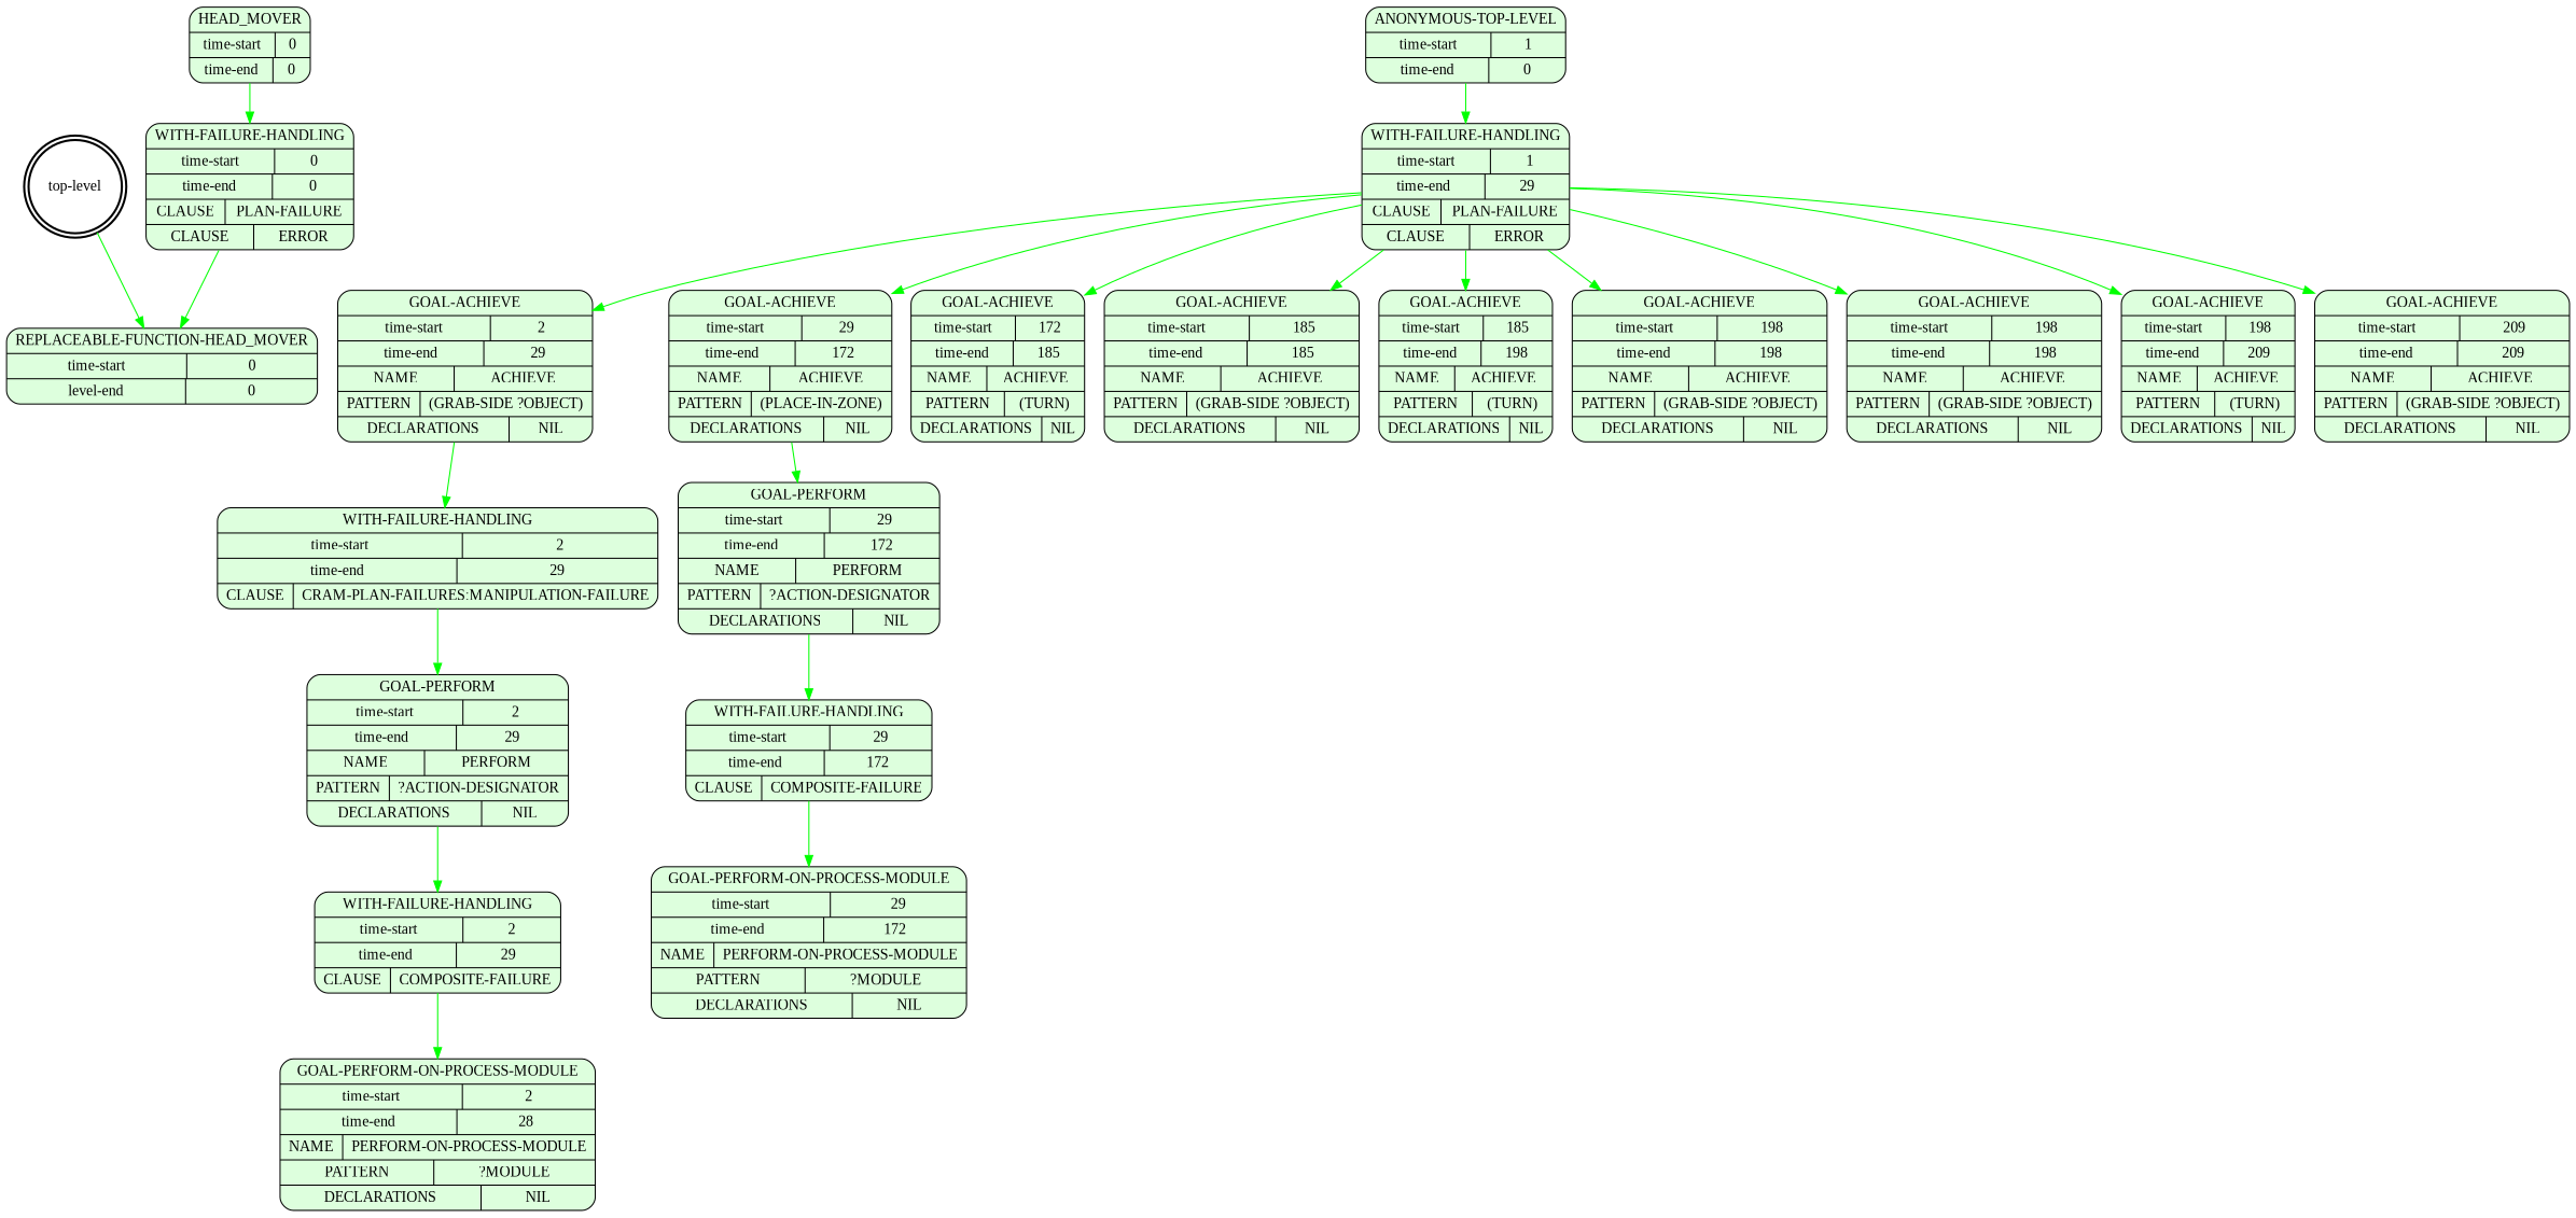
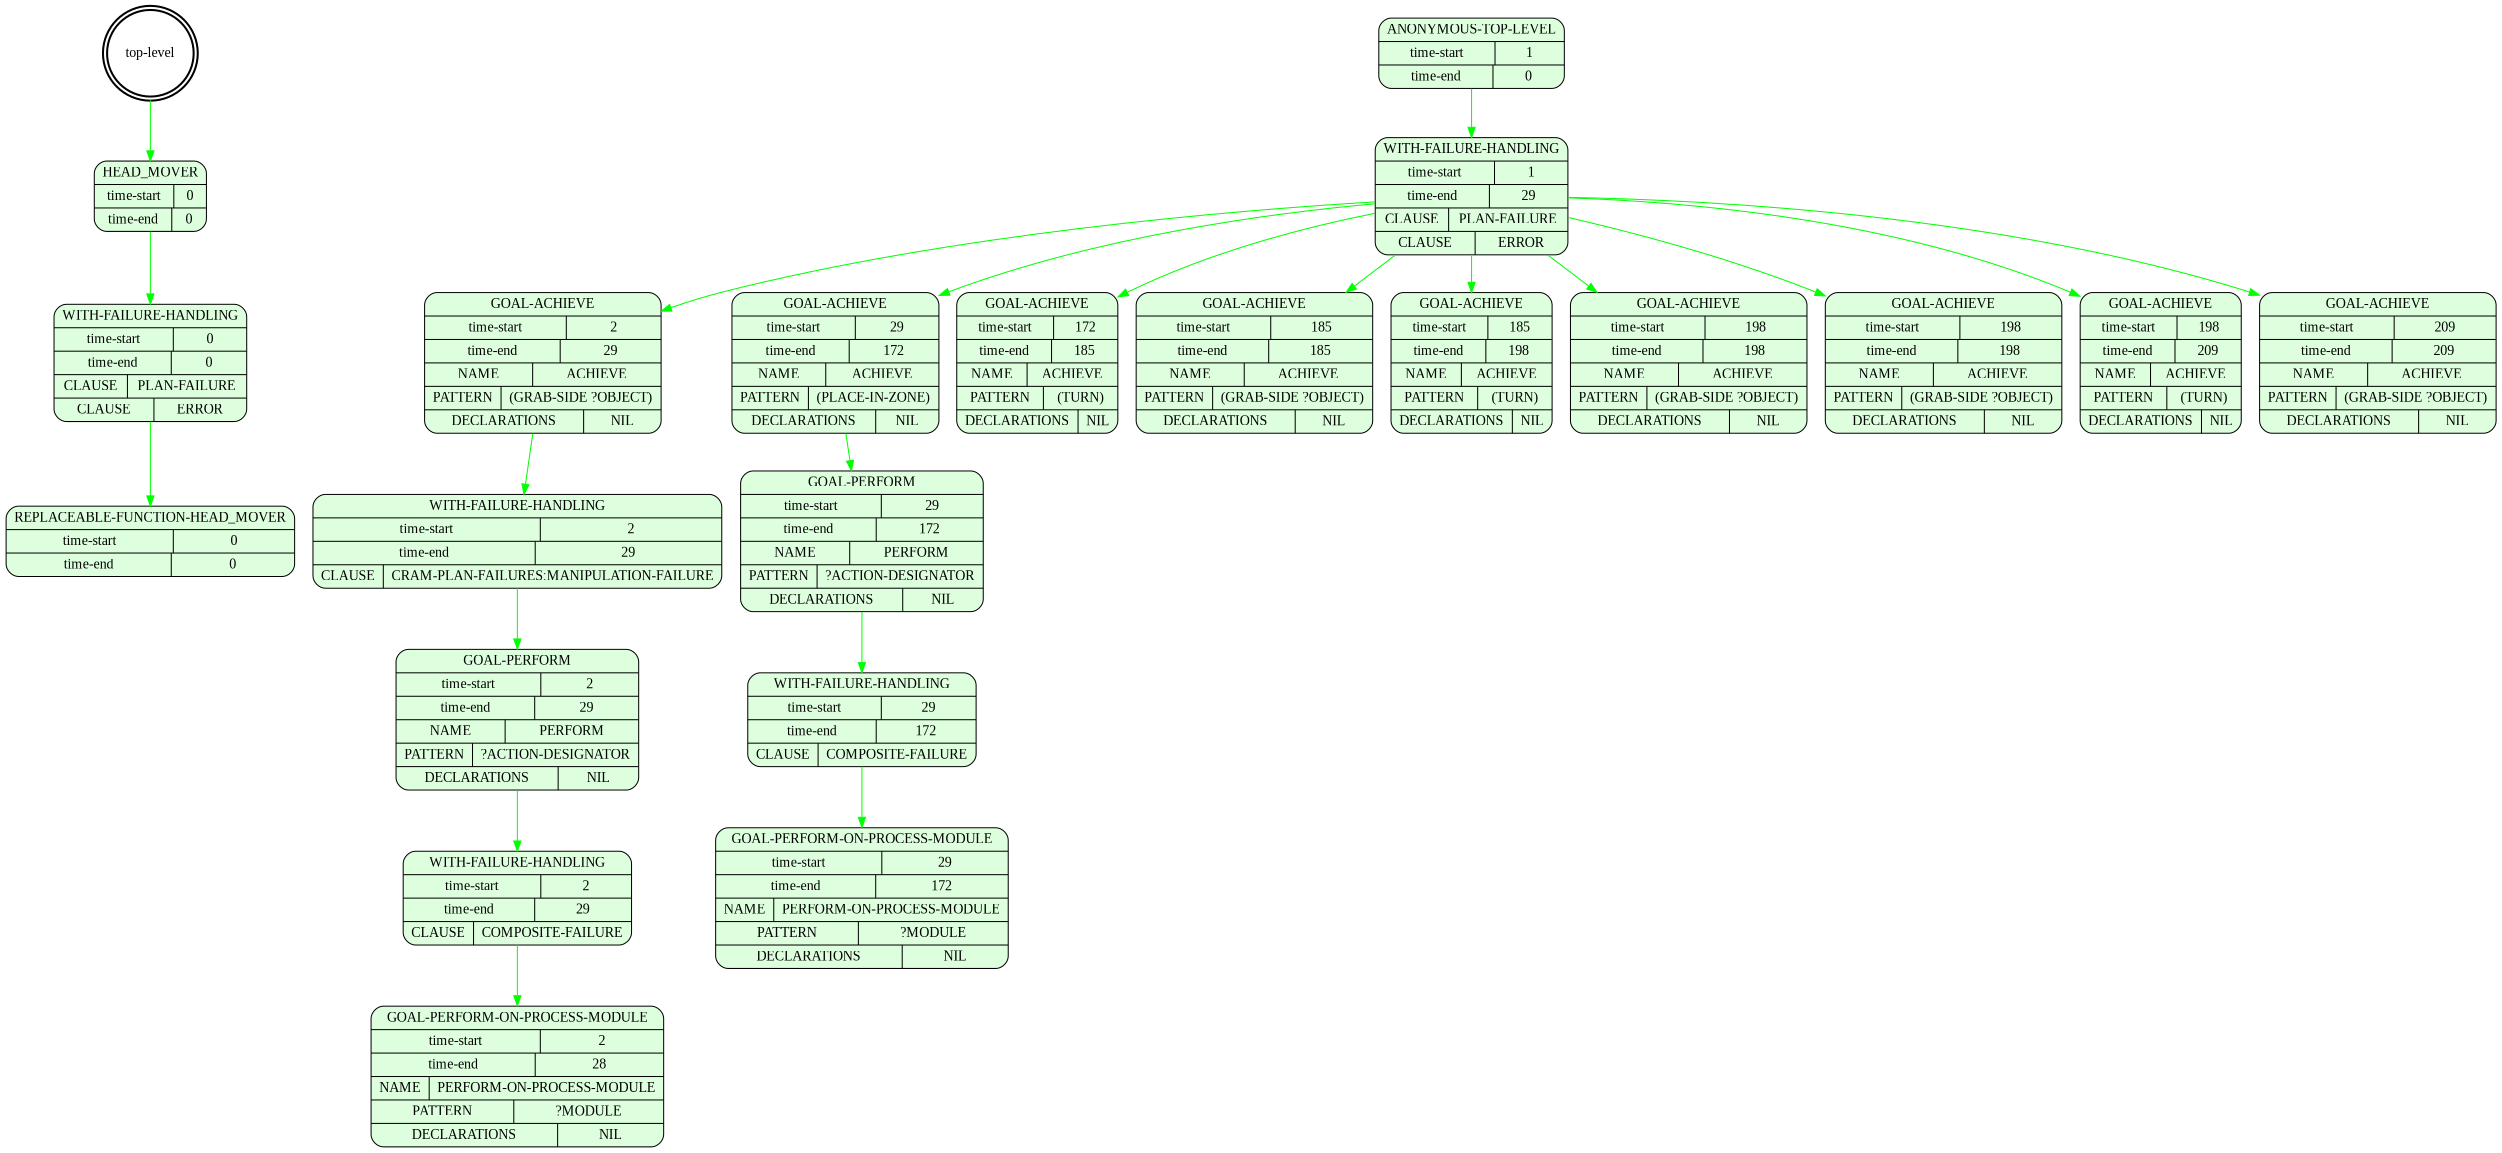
  digraph {
    fontname="Liberation Serif"
    node [fontname="Liberation Serif" shape=Mrecord style=filled fillcolor="#ddffdd"]
    edge [color=green fontname="Liberation Serif"]
    n1 [label="top-level" shape=doublecircle style=bold fillcolor=""]
    n2 [label="{HEAD_MOVER|{time-start | 0}|{time-end | 0}}"]
    n3 [label="{WITH-FAILURE-HANDLING|{time-start | 0}|{time-end | 0}|{CLAUSE | PLAN-FAILURE}|{CLAUSE | ERROR}}"]
-   n4 [label="{REPLACEABLE-FUNCTION-HEAD_MOVER|{time-start | 0}|{level-end | 0}}"]
+   n4 [label="{REPLACEABLE-FUNCTION-HEAD_MOVER|{time-start | 0}|{time-end | 0}}"]
    n5 [label="{ANONYMOUS-TOP-LEVEL|{time-start | 1}|{time-end | 0}}"]
    n6 [label="{WITH-FAILURE-HANDLING|{time-start | 1}|{time-end | 29}|{CLAUSE | PLAN-FAILURE}|{CLAUSE | ERROR}}"]
    n7 [label="{GOAL-ACHIEVE|{time-start | 2}|{time-end | 29}|{NAME | ACHIEVE}|{PATTERN | (GRAB-SIDE ?OBJECT)}|{DECLARATIONS | NIL}}"]
    n8 [label="{GOAL-ACHIEVE|{time-start | 29}|{time-end | 172}|{NAME | ACHIEVE}|{PATTERN | (PLACE-IN-ZONE)}|{DECLARATIONS | NIL}}"]
    n9 [label="{GOAL-ACHIEVE|{time-start | 172}|{time-end | 185}|{NAME | ACHIEVE}|{PATTERN | (TURN)}|{DECLARATIONS | NIL}}"]
    n10 [label="{GOAL-ACHIEVE|{time-start | 185}|{time-end | 185}|{NAME | ACHIEVE}|{PATTERN | (GRAB-SIDE ?OBJECT)}|{DECLARATIONS | NIL}}"]
    n11 [label="{GOAL-ACHIEVE|{time-start | 185}|{time-end | 198}|{NAME | ACHIEVE}|{PATTERN | (TURN)}|{DECLARATIONS | NIL}}"]
    n12 [label="{GOAL-ACHIEVE|{time-start | 198}|{time-end | 198}|{NAME | ACHIEVE}|{PATTERN | (GRAB-SIDE ?OBJECT)}|{DECLARATIONS | NIL}}"]
    n13 [label="{GOAL-ACHIEVE|{time-start | 198}|{time-end | 198}|{NAME | ACHIEVE}|{PATTERN | (GRAB-SIDE ?OBJECT)}|{DECLARATIONS | NIL}}"]
    n14 [label="{GOAL-ACHIEVE|{time-start | 198}|{time-end | 209}|{NAME | ACHIEVE}|{PATTERN | (TURN)}|{DECLARATIONS | NIL}}"]
    n15 [label="{GOAL-ACHIEVE|{time-start | 209}|{time-end | 209}|{NAME | ACHIEVE}|{PATTERN | (GRAB-SIDE ?OBJECT)}|{DECLARATIONS | NIL}}"]
    n16 [label="{WITH-FAILURE-HANDLING|{time-start | 2}|{time-end | 29}|{CLAUSE | CRAM-PLAN-FAILURES:MANIPULATION-FAILURE}}"]
    n17 [label="{GOAL-PERFORM|{time-start | 29}|{time-end | 172}|{NAME | PERFORM}|{PATTERN | ?ACTION-DESIGNATOR}|{DECLARATIONS | NIL}}"]
    n18 [label="{GOAL-PERFORM|{time-start | 2}|{time-end | 29}|{NAME | PERFORM}|{PATTERN | ?ACTION-DESIGNATOR}|{DECLARATIONS | NIL}}"]
    n19 [label="{WITH-FAILURE-HANDLING|{time-start | 2}|{time-end | 29}|{CLAUSE | COMPOSITE-FAILURE}}"]
    n20 [label="{GOAL-PERFORM-ON-PROCESS-MODULE|{time-start | 2}|{time-end | 28}|{NAME | PERFORM-ON-PROCESS-MODULE}|{PATTERN | ?MODULE}|{DECLARATIONS | NIL}}"]
    n21 [label="{WITH-FAILURE-HANDLING|{time-start | 29}|{time-end | 172}|{CLAUSE | COMPOSITE-FAILURE}}"]
    n22 [label="{GOAL-PERFORM-ON-PROCESS-MODULE|{time-start | 29}|{time-end | 172}|{NAME | PERFORM-ON-PROCESS-MODULE}|{PATTERN | ?MODULE}|{DECLARATIONS | NIL}}"]
-   n1 -> n4
+   n1 -> n2
    n2 -> n3
    n3 -> n4
    n5 -> n6
    n6 -> n7
    n6 -> n8
    n6 -> n9
    n6 -> n10
    n6 -> n11
    n6 -> n12
    n6 -> n13
    n6 -> n14
    n6 -> n15
    n7 -> n16
    n8 -> n17
    n16 -> n18
    n17 -> n21
    n18 -> n19
    n19 -> n20
    n21 -> n22
  }
